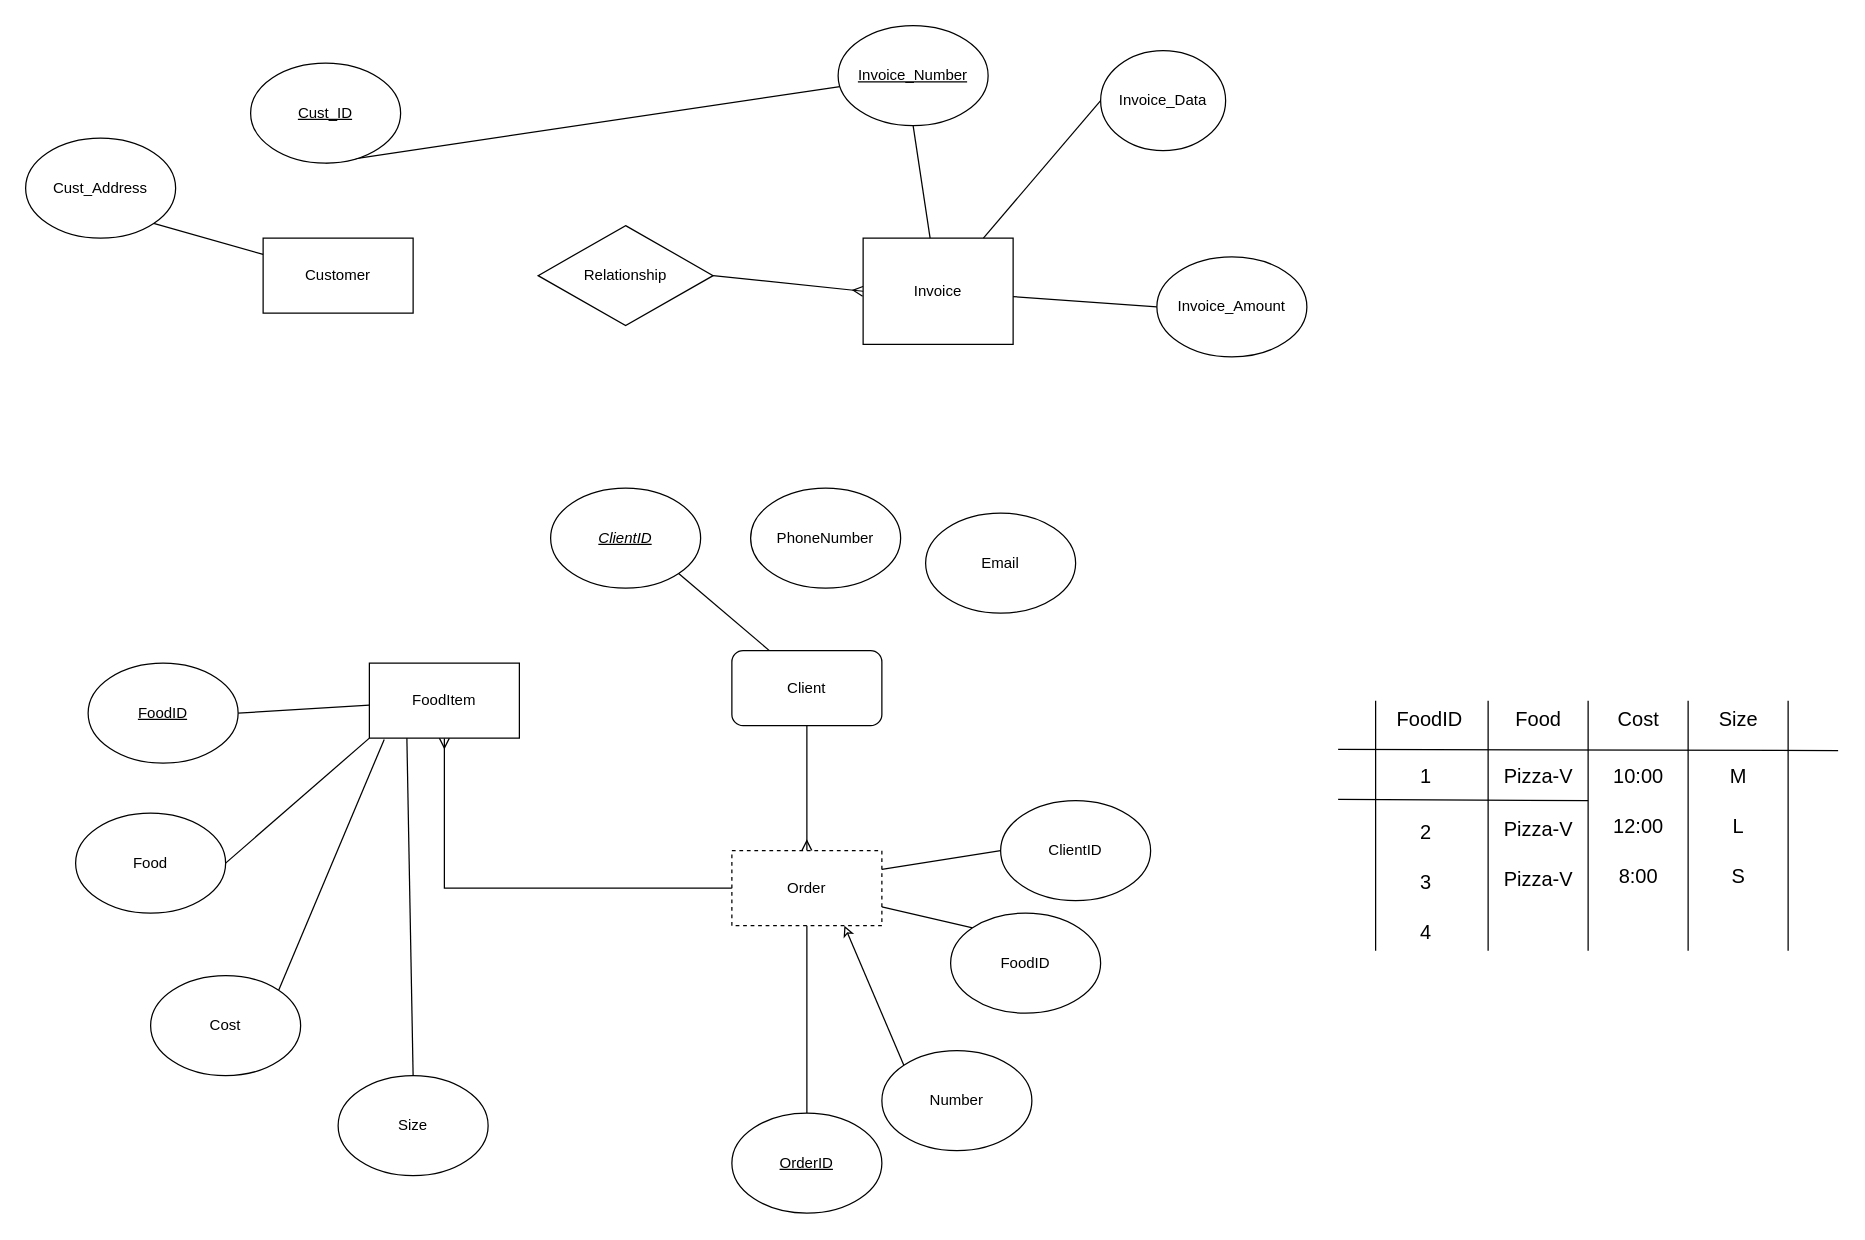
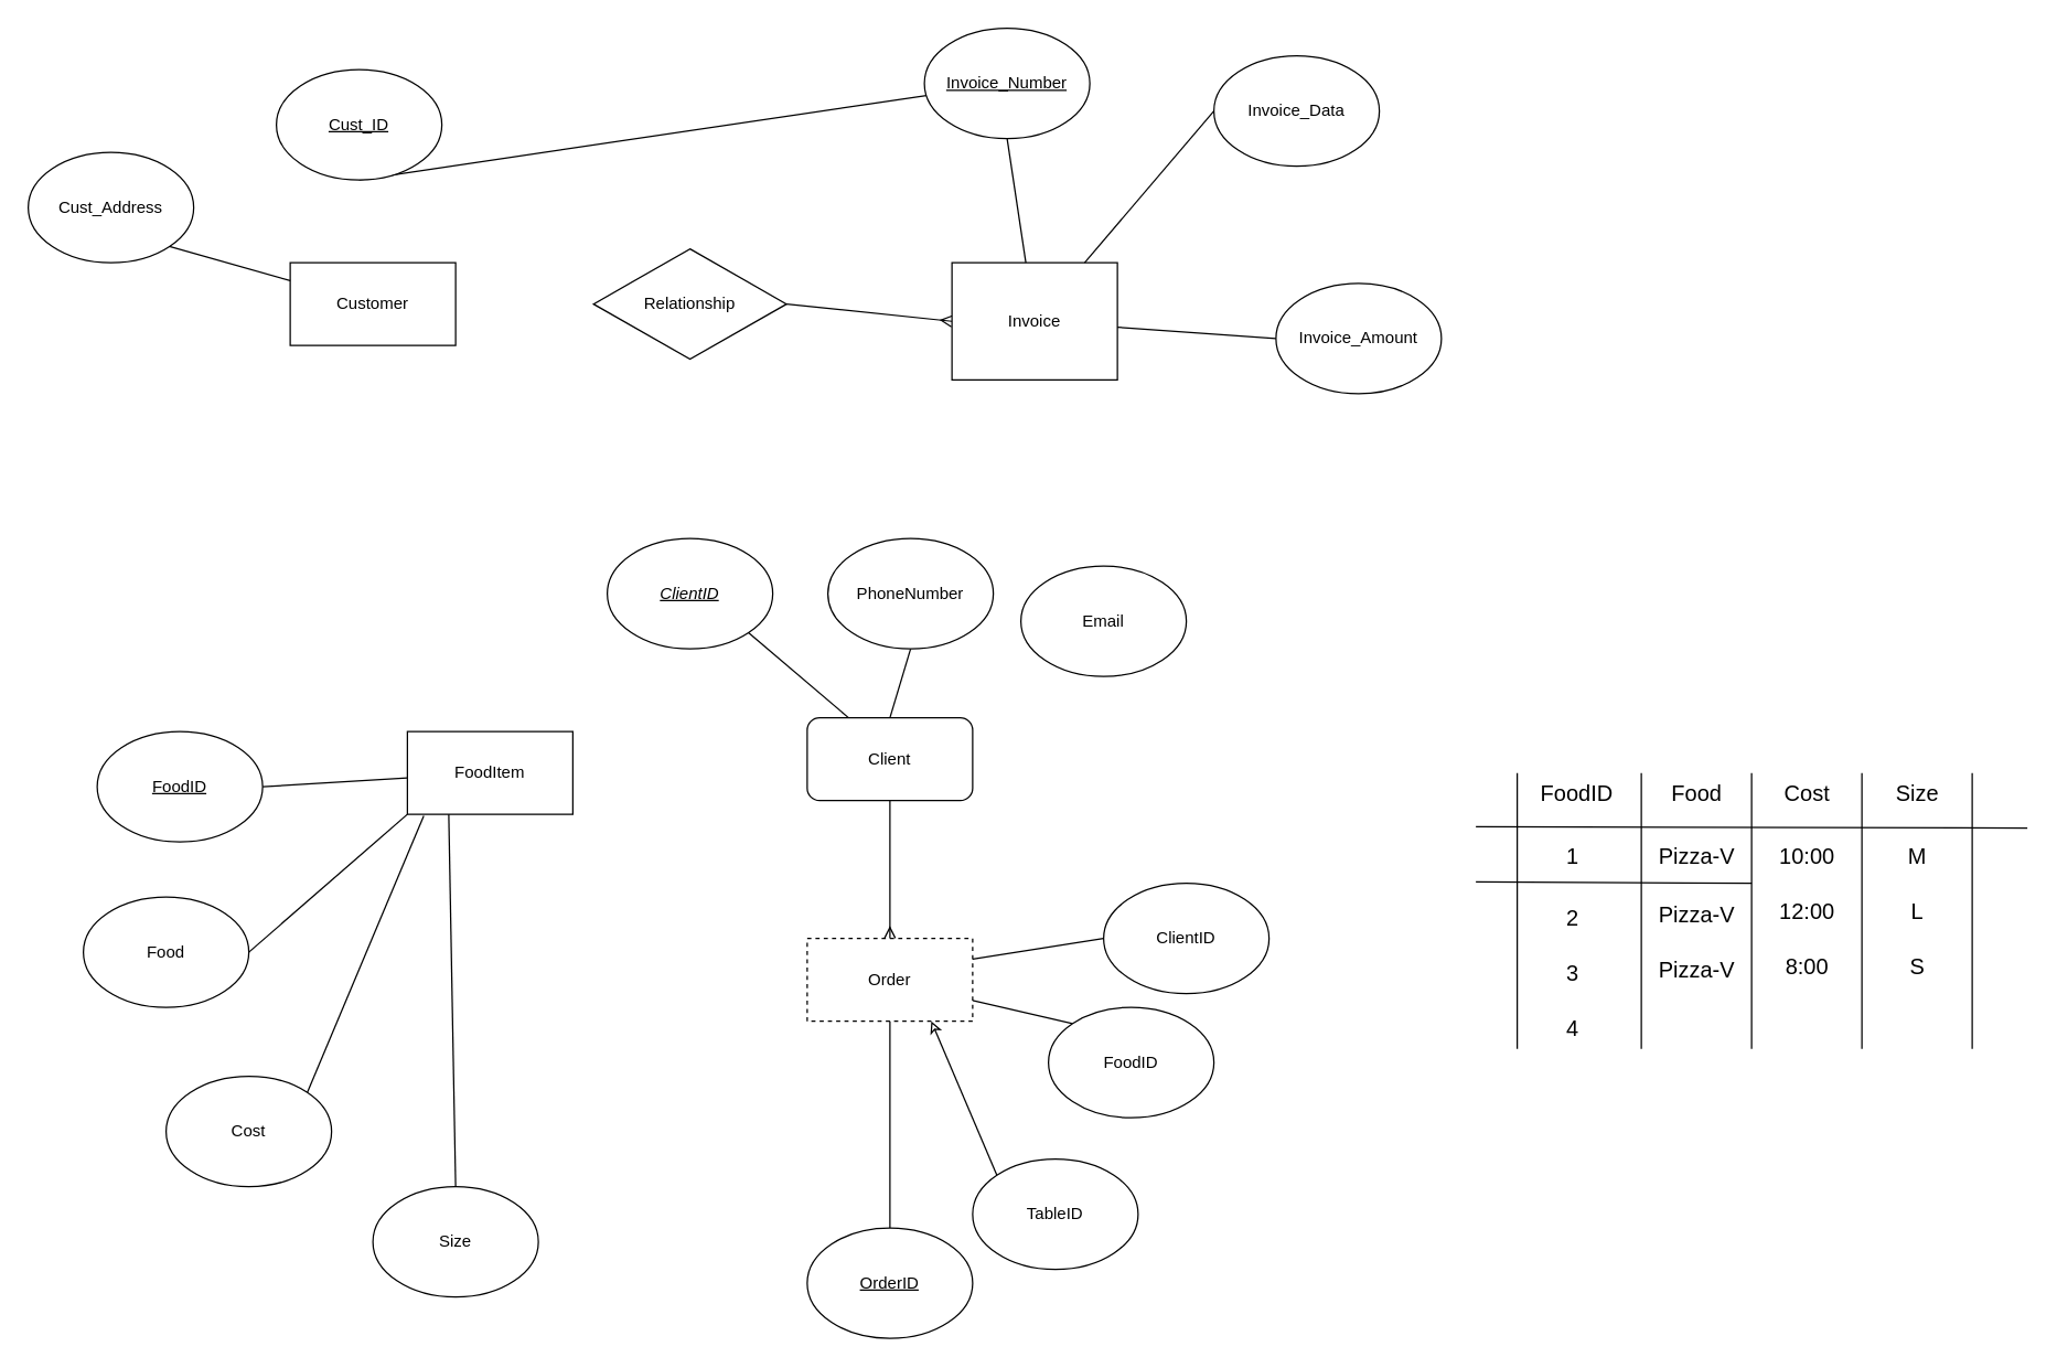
  <mxCell id="0" />
  <mxCell id="1" parent="0" />
  <mxCell id="2" value="Customer" style="rounded=0;whiteSpace=wrap;html=1;" vertex="1" parent="1"><mxGeometry x="210" y="190" width="120" height="60" as="geometry" /></mxCell>
  <mxCell id="3" style="rounded=0;orthogonalLoop=1;jettySize=auto;html=1;exitX=0.5;exitY=1;exitDx=0;exitDy=0;endArrow=none;endFill=0;" edge="1" parent="1" source="4" target="11"><mxGeometry relative="1" as="geometry" /></mxCell>
  <mxCell id="4" value="Cust_ID" style="ellipse;whiteSpace=wrap;html=1;fontStyle=4" vertex="1" parent="1"><mxGeometry x="200" y="50" width="120" height="80" as="geometry" /></mxCell>
  <mxCell id="5" style="rounded=0;orthogonalLoop=1;jettySize=auto;html=1;exitX=1;exitY=1;exitDx=0;exitDy=0;endArrow=none;endFill=0;" edge="1" parent="1" source="6" target="2"><mxGeometry relative="1" as="geometry" /></mxCell>
  <mxCell id="6" value="Cust_Address" style="ellipse;whiteSpace=wrap;html=1;" vertex="1" parent="1"><mxGeometry x="20" y="110" width="120" height="80" as="geometry" /></mxCell>
  <mxCell id="7" style="edgeStyle=none;rounded=0;orthogonalLoop=1;jettySize=auto;html=1;exitX=1;exitY=0.5;exitDx=0;exitDy=0;entryX=0;entryY=0.5;entryDx=0;entryDy=0;endArrow=ERmany;endFill=0;" edge="1" parent="1" source="8" target="9"><mxGeometry relative="1" as="geometry" /></mxCell>
  <mxCell id="8" value="Relationship" style="rhombus;whiteSpace=wrap;html=1;" vertex="1" parent="1"><mxGeometry x="430" y="180" width="140" height="80" as="geometry" /></mxCell>
  <mxCell id="9" value="Invoice" style="rounded=0;whiteSpace=wrap;html=1;" vertex="1" parent="1"><mxGeometry x="690" y="190" width="120" height="85" as="geometry" /></mxCell>
  <mxCell id="10" style="edgeStyle=none;rounded=0;orthogonalLoop=1;jettySize=auto;html=1;exitX=0.5;exitY=1;exitDx=0;exitDy=0;endArrow=none;endFill=0;" edge="1" parent="1" source="11" target="9"><mxGeometry relative="1" as="geometry" /></mxCell>
  <mxCell id="11" value="Invoice_Number" style="ellipse;whiteSpace=wrap;html=1;fontStyle=4" vertex="1" parent="1"><mxGeometry x="670" y="20" width="120" height="80" as="geometry" /></mxCell>
  <mxCell id="12" style="edgeStyle=none;rounded=0;orthogonalLoop=1;jettySize=auto;html=1;exitX=0;exitY=0.5;exitDx=0;exitDy=0;endArrow=none;endFill=0;" edge="1" parent="1" source="13" target="9"><mxGeometry relative="1" as="geometry" /></mxCell>
- <mxCell id="13" value="Invoice_Data" style="ellipse;whiteSpace=wrap;html=1;fontStyle=0" vertex="1" parent="1"><mxGeometry x="880" y="40" width="100" height="80" as="geometry" /></mxCell>
+ <mxCell id="13" value="Invoice_Data" style="ellipse;whiteSpace=wrap;html=1;fontStyle=0" vertex="1" parent="1"><mxGeometry x="880" y="40" width="120" height="80" as="geometry" /></mxCell>
  <mxCell id="14" style="edgeStyle=none;rounded=0;orthogonalLoop=1;jettySize=auto;html=1;exitX=0;exitY=0.5;exitDx=0;exitDy=0;endArrow=none;endFill=0;" edge="1" parent="1" source="15" target="9"><mxGeometry relative="1" as="geometry" /></mxCell>
  <mxCell id="15" value="Invoice_Amount" style="ellipse;whiteSpace=wrap;html=1;fontStyle=0" vertex="1" parent="1"><mxGeometry x="925" y="205" width="120" height="80" as="geometry" /></mxCell>
  <mxCell id="16" style="edgeStyle=none;rounded=0;orthogonalLoop=1;jettySize=auto;html=1;exitX=0.5;exitY=1;exitDx=0;exitDy=0;entryX=0.5;entryY=0;entryDx=0;entryDy=0;endArrow=ERmany;endFill=0;" edge="1" parent="1" source="17" target="19"><mxGeometry relative="1" as="geometry" /></mxCell>
  <mxCell id="17" value="Client" style="whiteSpace=wrap;html=1;rounded=1;" vertex="1" parent="1"><mxGeometry x="585" y="520" width="120" height="60" as="geometry" /></mxCell>
- <mxCell id="18" style="edgeStyle=orthogonalEdgeStyle;rounded=0;orthogonalLoop=1;jettySize=auto;html=1;exitX=0;exitY=0.5;exitDx=0;exitDy=0;entryX=0.5;entryY=1;entryDx=0;entryDy=0;endArrow=ERmany;endFill=0;" edge="1" parent="1" source="19" target="20"><mxGeometry relative="1" as="geometry" /></mxCell>
  <mxCell id="19" value="Order" style="rounded=0;whiteSpace=wrap;html=1;dashed=1;" vertex="1" parent="1"><mxGeometry x="585" y="680" width="120" height="60" as="geometry" /></mxCell>
  <mxCell id="20" value="FoodItem" style="rounded=0;whiteSpace=wrap;html=1;" vertex="1" parent="1"><mxGeometry x="295" y="530" width="120" height="60" as="geometry" /></mxCell>
  <mxCell id="21" style="rounded=0;orthogonalLoop=1;jettySize=auto;html=1;exitX=1;exitY=0.5;exitDx=0;exitDy=0;endArrow=none;endFill=0;" edge="1" parent="1" source="22" target="20"><mxGeometry relative="1" as="geometry" /></mxCell>
  <mxCell id="22" value="FoodID" style="ellipse;whiteSpace=wrap;html=1;fontStyle=4" vertex="1" parent="1"><mxGeometry x="70" y="530" width="120" height="80" as="geometry" /></mxCell>
  <mxCell id="23" style="rounded=0;orthogonalLoop=1;jettySize=auto;html=1;exitX=1;exitY=0.5;exitDx=0;exitDy=0;endArrow=none;endFill=0;entryX=0;entryY=1;entryDx=0;entryDy=0;" edge="1" parent="1" source="24" target="20"><mxGeometry relative="1" as="geometry" /></mxCell>
  <mxCell id="24" value="Food" style="ellipse;whiteSpace=wrap;html=1;" vertex="1" parent="1"><mxGeometry x="60" y="650" width="120" height="80" as="geometry" /></mxCell>
  <mxCell id="25" style="edgeStyle=none;rounded=0;orthogonalLoop=1;jettySize=auto;html=1;exitX=1;exitY=0;exitDx=0;exitDy=0;endArrow=none;endFill=0;entryX=0.099;entryY=1.017;entryDx=0;entryDy=0;entryPerimeter=0;" edge="1" parent="1" source="26" target="20"><mxGeometry relative="1" as="geometry" /></mxCell>
  <mxCell id="26" value="Cost" style="ellipse;whiteSpace=wrap;html=1;" vertex="1" parent="1"><mxGeometry x="120" y="780" width="120" height="80" as="geometry" /></mxCell>
  <mxCell id="27" style="edgeStyle=none;rounded=0;orthogonalLoop=1;jettySize=auto;html=1;exitX=0.5;exitY=0;exitDx=0;exitDy=0;endArrow=none;endFill=0;entryX=0.25;entryY=1;entryDx=0;entryDy=0;" edge="1" parent="1" source="28" target="20"><mxGeometry relative="1" as="geometry" /></mxCell>
  <mxCell id="28" value="Size" style="ellipse;whiteSpace=wrap;html=1;" vertex="1" parent="1"><mxGeometry x="270" y="860" width="120" height="80" as="geometry" /></mxCell>
  <mxCell id="29" style="edgeStyle=none;rounded=0;orthogonalLoop=1;jettySize=auto;html=1;exitX=0;exitY=0;exitDx=0;exitDy=0;entryX=0.75;entryY=1;entryDx=0;entryDy=0;endArrow=classic;endFill=0;" edge="1" parent="1" source="30" target="19"><mxGeometry relative="1" as="geometry" /></mxCell>
- <mxCell id="30" value="Number" style="ellipse;whiteSpace=wrap;html=1;" vertex="1" parent="1"><mxGeometry x="705" y="840" width="120" height="80" as="geometry" /></mxCell>
+ <mxCell id="30" value="TableID" style="ellipse;whiteSpace=wrap;html=1;" vertex="1" parent="1"><mxGeometry x="705" y="840" width="120" height="80" as="geometry" /></mxCell>
  <mxCell id="31" style="edgeStyle=none;rounded=0;orthogonalLoop=1;jettySize=auto;html=1;exitX=0;exitY=0;exitDx=0;exitDy=0;entryX=1;entryY=0.75;entryDx=0;entryDy=0;endArrow=none;endFill=0;" edge="1" parent="1" source="32" target="19"><mxGeometry relative="1" as="geometry" /></mxCell>
  <mxCell id="32" value="FoodID" style="ellipse;whiteSpace=wrap;html=1;" vertex="1" parent="1"><mxGeometry x="760" y="730" width="120" height="80" as="geometry" /></mxCell>
  <mxCell id="33" style="edgeStyle=none;rounded=0;orthogonalLoop=1;jettySize=auto;html=1;exitX=0;exitY=0.5;exitDx=0;exitDy=0;entryX=1;entryY=0.25;entryDx=0;entryDy=0;endArrow=none;endFill=0;" edge="1" parent="1" source="34" target="19"><mxGeometry relative="1" as="geometry" /></mxCell>
  <mxCell id="34" value="ClientID" style="ellipse;whiteSpace=wrap;html=1;fontStyle=0" vertex="1" parent="1"><mxGeometry x="800" y="640" width="120" height="80" as="geometry" /></mxCell>
  <mxCell id="35" style="edgeStyle=none;rounded=0;orthogonalLoop=1;jettySize=auto;html=1;exitX=1;exitY=1;exitDx=0;exitDy=0;entryX=0.25;entryY=0;entryDx=0;entryDy=0;endArrow=none;endFill=0;" edge="1" parent="1" source="36" target="17"><mxGeometry relative="1" as="geometry" /></mxCell>
  <mxCell id="36" value="ClientID" style="ellipse;whiteSpace=wrap;html=1;fontStyle=6" vertex="1" parent="1"><mxGeometry x="440" y="390" width="120" height="80" as="geometry" /></mxCell>
+ <mxCell id="37" style="edgeStyle=none;rounded=0;orthogonalLoop=1;jettySize=auto;html=1;exitX=0.5;exitY=1;exitDx=0;exitDy=0;entryX=0.5;entryY=0;entryDx=0;entryDy=0;endArrow=none;endFill=0;" edge="1" parent="1" source="38" target="17"><mxGeometry relative="1" as="geometry" /></mxCell>
  <mxCell id="38" value="PhoneNumber" style="ellipse;whiteSpace=wrap;html=1;fontStyle=0" vertex="1" parent="1"><mxGeometry x="600" y="390" width="120" height="80" as="geometry" /></mxCell>
  <mxCell id="39" value="Email" style="ellipse;whiteSpace=wrap;html=1;fontStyle=0" vertex="1" parent="1"><mxGeometry x="740" y="410" width="120" height="80" as="geometry" /></mxCell>
  <mxCell id="40" style="edgeStyle=none;rounded=0;orthogonalLoop=1;jettySize=auto;html=1;exitX=0.5;exitY=0;exitDx=0;exitDy=0;entryX=0.5;entryY=1;entryDx=0;entryDy=0;endArrow=none;endFill=0;" edge="1" parent="1" source="41" target="19"><mxGeometry relative="1" as="geometry" /></mxCell>
  <mxCell id="41" value="OrderID" style="ellipse;whiteSpace=wrap;html=1;fontStyle=4" vertex="1" parent="1"><mxGeometry x="585" y="890" width="120" height="80" as="geometry" /></mxCell>
  <mxCell id="42" value="" style="endArrow=none;html=1;rounded=0;" edge="1" parent="1"><mxGeometry width="50" height="50" relative="1" as="geometry"><mxPoint x="1070" y="599" as="sourcePoint" /><mxPoint x="1470" y="600" as="targetPoint" /></mxGeometry></mxCell>
  <mxCell id="43" value="" style="endArrow=none;html=1;rounded=0;" edge="1" parent="1"><mxGeometry width="50" height="50" relative="1" as="geometry"><mxPoint x="1190" y="760" as="sourcePoint" /><mxPoint x="1190" y="560" as="targetPoint" /></mxGeometry></mxCell>
  <mxCell id="44" value="" style="endArrow=none;html=1;rounded=0;" edge="1" parent="1"><mxGeometry width="50" height="50" relative="1" as="geometry"><mxPoint x="1070" y="639" as="sourcePoint" /><mxPoint x="1270" y="640" as="targetPoint" /></mxGeometry></mxCell>
  <mxCell id="45" value="" style="endArrow=none;html=1;rounded=0;" edge="1" parent="1"><mxGeometry width="50" height="50" relative="1" as="geometry"><mxPoint x="1270" y="760" as="sourcePoint" /><mxPoint x="1270" y="560" as="targetPoint" /></mxGeometry></mxCell>
  <mxCell id="46" value="" style="endArrow=none;html=1;rounded=0;" edge="1" parent="1"><mxGeometry width="50" height="50" relative="1" as="geometry"><mxPoint x="1350" y="760" as="sourcePoint" /><mxPoint x="1350" y="560" as="targetPoint" /></mxGeometry></mxCell>
  <mxCell id="47" value="" style="endArrow=none;html=1;rounded=0;" edge="1" parent="1"><mxGeometry width="50" height="50" relative="1" as="geometry"><mxPoint x="1430" y="760" as="sourcePoint" /><mxPoint x="1430" y="560" as="targetPoint" /></mxGeometry></mxCell>
  <mxCell id="48" value="FoodID" style="text;html=1;align=center;verticalAlign=middle;resizable=0;points=[];autosize=1;strokeColor=none;fillColor=none;horizontal=1;fontSize=16;" vertex="1" parent="1"><mxGeometry x="1103" y="560" width="80" height="30" as="geometry" /></mxCell>
  <mxCell id="49" value="Food" style="text;html=1;align=center;verticalAlign=middle;resizable=0;points=[];autosize=1;strokeColor=none;fillColor=none;horizontal=1;fontSize=16;" vertex="1" parent="1"><mxGeometry x="1200" y="560" width="60" height="30" as="geometry" /></mxCell>
  <mxCell id="50" value="Cost" style="text;html=1;align=center;verticalAlign=middle;resizable=0;points=[];autosize=1;strokeColor=none;fillColor=none;horizontal=1;fontSize=16;" vertex="1" parent="1"><mxGeometry x="1280" y="560" width="60" height="30" as="geometry" /></mxCell>
  <mxCell id="51" value="Size" style="text;html=1;align=center;verticalAlign=middle;resizable=0;points=[];autosize=1;strokeColor=none;fillColor=none;horizontal=1;fontSize=16;" vertex="1" parent="1"><mxGeometry x="1365" y="560" width="50" height="30" as="geometry" /></mxCell>
  <mxCell id="52" value="1" style="text;html=1;align=center;verticalAlign=middle;resizable=0;points=[];autosize=1;strokeColor=none;fillColor=none;horizontal=1;fontSize=16;" vertex="1" parent="1"><mxGeometry x="1125" y="605" width="30" height="30" as="geometry" /></mxCell>
  <mxCell id="53" value="2" style="text;html=1;align=center;verticalAlign=middle;resizable=0;points=[];autosize=1;strokeColor=none;fillColor=none;horizontal=1;fontSize=16;" vertex="1" parent="1"><mxGeometry x="1125" y="650" width="30" height="30" as="geometry" /></mxCell>
  <mxCell id="54" value="3" style="text;html=1;align=center;verticalAlign=middle;resizable=0;points=[];autosize=1;strokeColor=none;fillColor=none;horizontal=1;fontSize=16;" vertex="1" parent="1"><mxGeometry x="1125" y="690" width="30" height="30" as="geometry" /></mxCell>
  <mxCell id="55" value="4" style="text;html=1;align=center;verticalAlign=middle;resizable=0;points=[];autosize=1;strokeColor=none;fillColor=none;horizontal=1;fontSize=16;" vertex="1" parent="1"><mxGeometry x="1125" y="730" width="30" height="30" as="geometry" /></mxCell>
  <mxCell id="56" value="Pizza-V" style="text;html=1;align=center;verticalAlign=middle;resizable=0;points=[];autosize=1;strokeColor=none;fillColor=none;horizontal=1;fontSize=16;" vertex="1" parent="1"><mxGeometry x="1190" y="605" width="80" height="30" as="geometry" /></mxCell>
  <mxCell id="57" value="Pizza-V" style="text;html=1;align=center;verticalAlign=middle;resizable=0;points=[];autosize=1;strokeColor=none;fillColor=none;horizontal=1;fontSize=16;" vertex="1" parent="1"><mxGeometry x="1190" y="648" width="80" height="30" as="geometry" /></mxCell>
  <mxCell id="58" value="Pizza-V" style="text;html=1;align=center;verticalAlign=middle;resizable=0;points=[];autosize=1;strokeColor=none;fillColor=none;horizontal=1;fontSize=16;" vertex="1" parent="1"><mxGeometry x="1190" y="688" width="80" height="30" as="geometry" /></mxCell>
  <mxCell id="59" value="10:00" style="text;html=1;align=center;verticalAlign=middle;resizable=0;points=[];autosize=1;strokeColor=none;fillColor=none;horizontal=1;fontSize=16;" vertex="1" parent="1"><mxGeometry x="1280" y="605" width="60" height="30" as="geometry" /></mxCell>
  <mxCell id="60" value="12:00" style="text;html=1;align=center;verticalAlign=middle;resizable=0;points=[];autosize=1;strokeColor=none;fillColor=none;horizontal=1;fontSize=16;" vertex="1" parent="1"><mxGeometry x="1280" y="645" width="60" height="30" as="geometry" /></mxCell>
  <mxCell id="61" value="8:00" style="text;html=1;align=center;verticalAlign=middle;resizable=0;points=[];autosize=1;strokeColor=none;fillColor=none;horizontal=1;fontSize=16;" vertex="1" parent="1"><mxGeometry x="1285" y="685" width="50" height="30" as="geometry" /></mxCell>
  <mxCell id="62" value="M" style="text;html=1;align=center;verticalAlign=middle;resizable=0;points=[];autosize=1;strokeColor=none;fillColor=none;horizontal=1;fontSize=16;" vertex="1" parent="1"><mxGeometry x="1370" y="605" width="40" height="30" as="geometry" /></mxCell>
  <mxCell id="63" value="L" style="text;html=1;align=center;verticalAlign=middle;resizable=0;points=[];autosize=1;strokeColor=none;fillColor=none;horizontal=1;fontSize=16;" vertex="1" parent="1"><mxGeometry x="1375" y="645" width="30" height="30" as="geometry" /></mxCell>
  <mxCell id="64" value="S" style="text;html=1;align=center;verticalAlign=middle;resizable=0;points=[];autosize=1;strokeColor=none;fillColor=none;horizontal=1;fontSize=16;" vertex="1" parent="1"><mxGeometry x="1375" y="685" width="30" height="30" as="geometry" /></mxCell>
  <mxCell id="65" value="" style="endArrow=none;html=1;rounded=0;" edge="1" parent="1"><mxGeometry width="50" height="50" relative="1" as="geometry"><mxPoint x="1100" y="760" as="sourcePoint" /><mxPoint x="1100" y="560" as="targetPoint" /></mxGeometry></mxCell>
